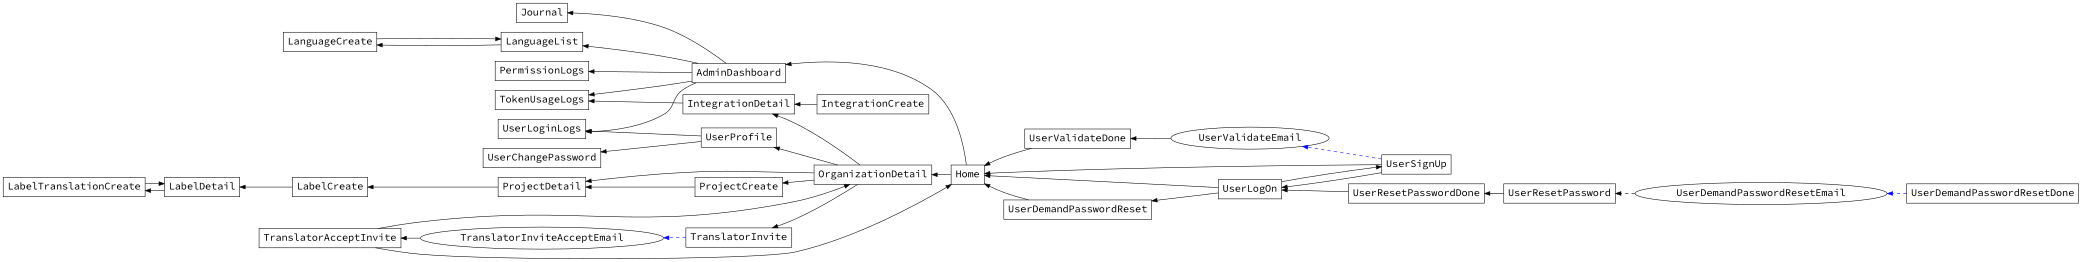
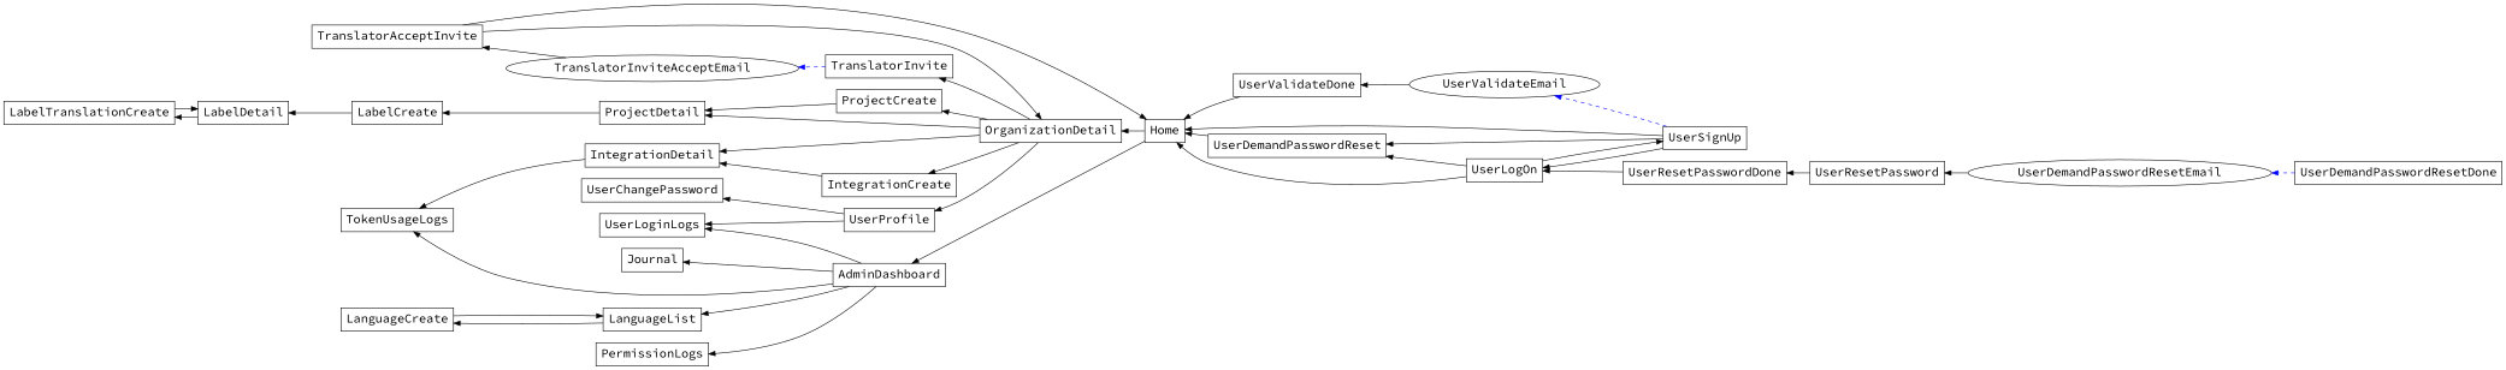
  digraph {
    fontname="Source Code Pro"
    rankdir=RL
    node [fontname="Source Code Pro" fontsize=19 shape=box]
    edge [fontname="Source Code Pro"]
    UserValidateEmail [shape=oval]
    UserValidateDone
    Home
    TranslatorInviteAcceptEmail [shape=oval]
    TranslatorAcceptInvite
    OrganizationDetail
    UserDemandPasswordResetEmail [shape=oval]
    UserResetPassword
    UserResetPasswordDone
    UserSignUp
    UserLogOn
    UserDemandPasswordReset
    AdminDashboard
    UserProfile
    ProjectCreate
    ProjectDetail
    IntegrationCreate
    IntegrationDetail
    TranslatorInvite
    UserLoginLogs
    TokenUsageLogs
    LanguageList
    PermissionLogs
    Journal
    UserDemandPasswordResetDone
    UserChangePassword
    LabelCreate
    LabelDetail
    LabelTranslationCreate
    LanguageCreate
    UserValidateEmail -> UserValidateDone
    UserValidateDone -> Home
    Home -> OrganizationDetail
    Home -> AdminDashboard
    TranslatorInviteAcceptEmail -> TranslatorAcceptInvite
    TranslatorAcceptInvite -> Home
    TranslatorAcceptInvite -> OrganizationDetail
    OrganizationDetail -> UserProfile
    OrganizationDetail -> ProjectCreate
    OrganizationDetail -> ProjectDetail
+   OrganizationDetail -> IntegrationCreate
    OrganizationDetail -> IntegrationDetail
    OrganizationDetail -> TranslatorInvite
-   UserDemandPasswordResetEmail -> UserResetPassword [style=dashed]
+   UserDemandPasswordResetEmail -> UserResetPassword
    UserResetPassword -> UserResetPasswordDone
    UserResetPasswordDone -> UserLogOn
    UserSignUp -> UserValidateEmail [color=blue style=dashed]
    UserSignUp -> Home
    UserSignUp -> UserLogOn
+   UserSignUp -> UserDemandPasswordReset
    UserLogOn -> Home
    UserLogOn -> UserSignUp
    UserLogOn -> UserDemandPasswordReset
    UserDemandPasswordReset -> Home
    AdminDashboard -> UserLoginLogs
    AdminDashboard -> TokenUsageLogs
    AdminDashboard -> LanguageList
    AdminDashboard -> PermissionLogs
    AdminDashboard -> Journal
    UserProfile -> UserLoginLogs
    UserProfile -> UserChangePassword
    ProjectCreate -> ProjectDetail
    ProjectDetail -> LabelCreate
    IntegrationCreate -> IntegrationDetail
    IntegrationDetail -> TokenUsageLogs
    TranslatorInvite -> TranslatorInviteAcceptEmail [color=blue style=dashed]
    LanguageList -> LanguageCreate
    UserDemandPasswordResetDone -> UserDemandPasswordResetEmail [color=blue style=dashed]
    LabelCreate -> LabelDetail
    LabelDetail -> LabelTranslationCreate
    LabelTranslationCreate -> LabelDetail
    LanguageCreate -> LanguageList
  }
